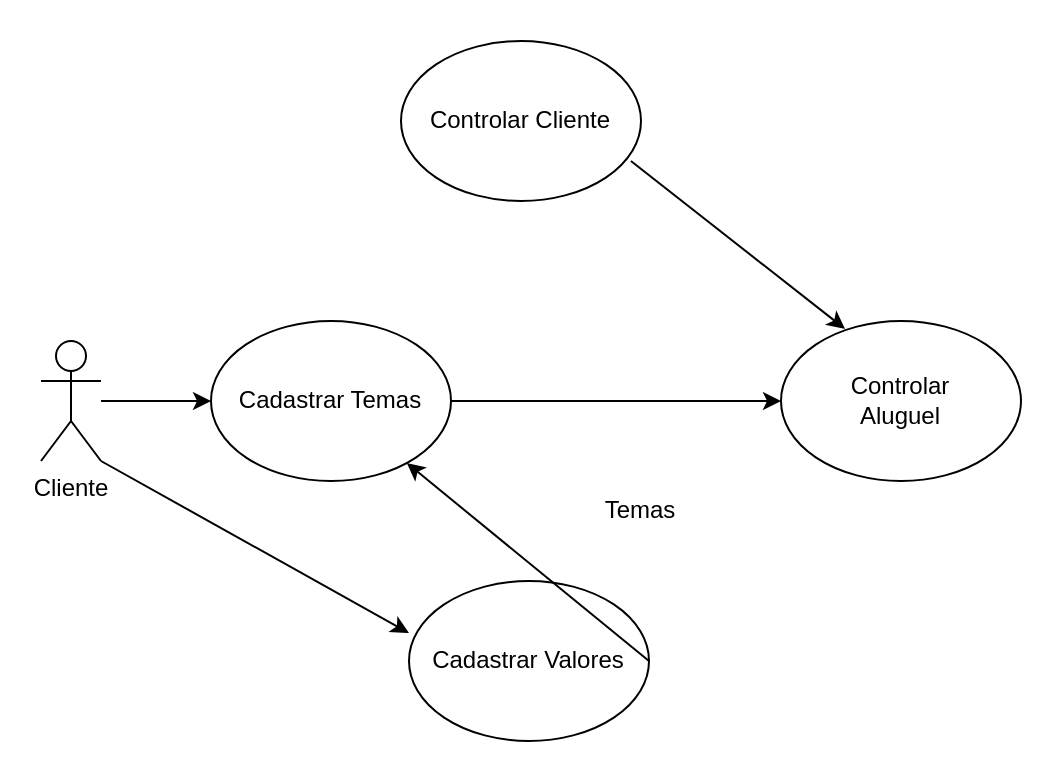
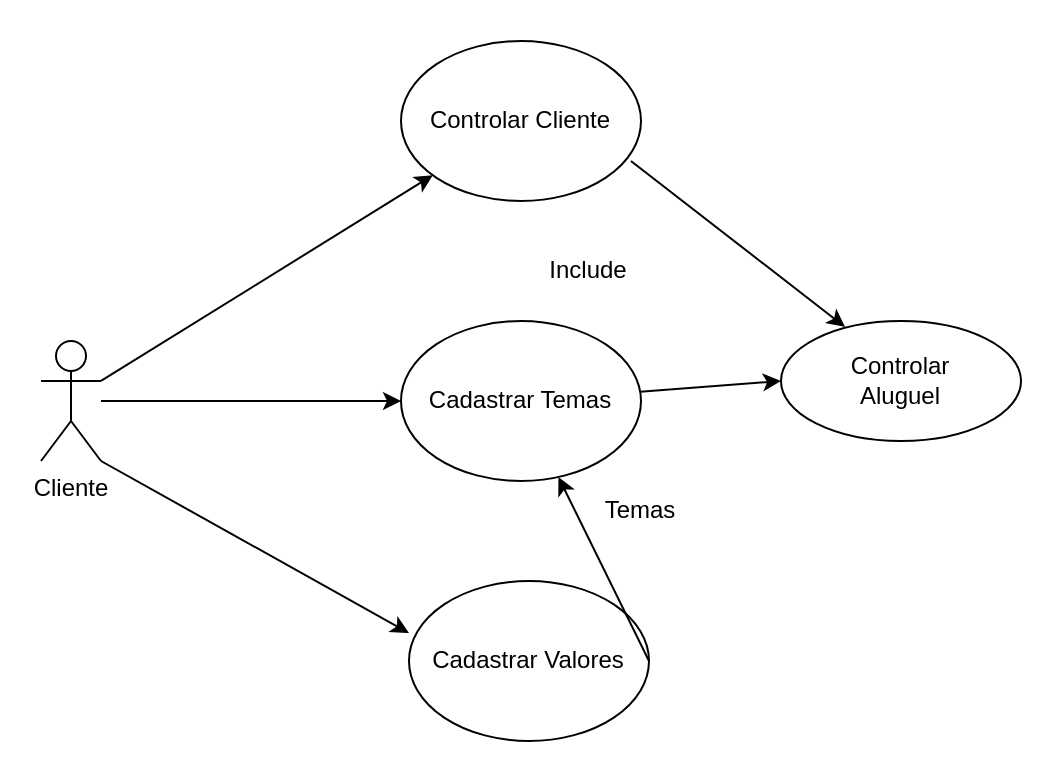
  <mxCell id="0" />
  <mxCell id="1" parent="0" />
  <mxCell id="2" value="Cliente" style="shape=umlActor;verticalLabelPosition=bottom;verticalAlign=top;html=1;outlineConnect=0;" vertex="1" parent="1"><mxGeometry x="20" y="170" width="30" height="60" as="geometry" /></mxCell>
- <mxCell id="3" value="Cadastrar Temas" style="ellipse;whiteSpace=wrap;html=1;" vertex="1" parent="1"><mxGeometry x="105" y="160" width="120" height="80" as="geometry" /></mxCell>
+ <mxCell id="3" value="Cadastrar Temas" style="ellipse;whiteSpace=wrap;html=1;" vertex="1" parent="1"><mxGeometry x="200" y="160" width="120" height="80" as="geometry" /></mxCell>
  <mxCell id="4" value="" style="endArrow=classic;html=1;rounded=0;entryX=0;entryY=0.5;entryDx=0;entryDy=0;" edge="1" parent="1" source="2" target="3"><mxGeometry width="50" height="50" relative="1" as="geometry"><mxPoint x="230" y="120" as="sourcePoint" /><mxPoint x="280" y="70" as="targetPoint" /></mxGeometry></mxCell>
  <mxCell id="5" value="Controlar Cliente" style="ellipse;whiteSpace=wrap;html=1;" vertex="1" parent="1"><mxGeometry x="200" y="20" width="120" height="80" as="geometry" /></mxCell>
+ <mxCell id="6" value="" style="endArrow=classic;html=1;rounded=0;exitX=1;exitY=0.333;exitDx=0;exitDy=0;exitPerimeter=0;" edge="1" parent="1" source="2" target="5"><mxGeometry width="50" height="50" relative="1" as="geometry"><mxPoint x="40" y="190" as="sourcePoint" /><mxPoint x="90" y="140" as="targetPoint" /></mxGeometry></mxCell>
  <mxCell id="7" value="Cadastrar Valores" style="ellipse;whiteSpace=wrap;html=1;" vertex="1" parent="1"><mxGeometry x="204" y="290" width="120" height="80" as="geometry" /></mxCell>
  <mxCell id="8" value="" style="endArrow=classic;html=1;rounded=0;exitX=1;exitY=1;exitDx=0;exitDy=0;exitPerimeter=0;entryX=0;entryY=0.325;entryDx=0;entryDy=0;entryPerimeter=0;" edge="1" parent="1" source="2" target="7"><mxGeometry width="50" height="50" relative="1" as="geometry"><mxPoint x="230" y="250" as="sourcePoint" /><mxPoint x="280" y="200" as="targetPoint" /></mxGeometry></mxCell>
+ <mxCell id="9" value="Include" style="text;html=1;strokeColor=none;fillColor=none;align=center;verticalAlign=middle;whiteSpace=wrap;rounded=0;" vertex="1" parent="1"><mxGeometry x="264" y="120" width="60" height="30" as="geometry" /></mxCell>
  <mxCell id="10" value="Temas" style="text;html=1;strokeColor=none;fillColor=none;align=center;verticalAlign=middle;whiteSpace=wrap;rounded=0;" vertex="1" parent="1"><mxGeometry x="290" y="240" width="60" height="30" as="geometry" /></mxCell>
- <mxCell id="11" value="Controlar&lt;br&gt;Aluguel" style="ellipse;whiteSpace=wrap;html=1;" vertex="1" parent="1"><mxGeometry x="390" y="160" width="120" height="80" as="geometry" /></mxCell>
+ <mxCell id="11" value="Controlar&lt;br&gt;Aluguel" style="ellipse;whiteSpace=wrap;html=1;" vertex="1" parent="1"><mxGeometry x="390" y="160" width="120" height="60" as="geometry" /></mxCell>
  <mxCell id="12" value="" style="endArrow=classic;html=1;rounded=0;exitX=1;exitY=0.5;exitDx=0;exitDy=0;" edge="1" parent="1" source="7" target="3"><mxGeometry width="50" height="50" relative="1" as="geometry"><mxPoint x="230" y="240" as="sourcePoint" /><mxPoint x="280" y="190" as="targetPoint" /></mxGeometry></mxCell>
  <mxCell id="13" value="" style="endArrow=classic;html=1;rounded=0;entryX=0;entryY=0.5;entryDx=0;entryDy=0;" edge="1" parent="1" source="3" target="11"><mxGeometry width="50" height="50" relative="1" as="geometry"><mxPoint x="230" y="240" as="sourcePoint" /><mxPoint x="280" y="190" as="targetPoint" /></mxGeometry></mxCell>
  <mxCell id="14" value="" style="endArrow=classic;html=1;rounded=0;entryX=0.267;entryY=0.05;entryDx=0;entryDy=0;entryPerimeter=0;exitX=0.958;exitY=0.75;exitDx=0;exitDy=0;exitPerimeter=0;" edge="1" parent="1" source="5" target="11"><mxGeometry width="50" height="50" relative="1" as="geometry"><mxPoint x="230" y="240" as="sourcePoint" /><mxPoint x="280" y="190" as="targetPoint" /></mxGeometry></mxCell>
